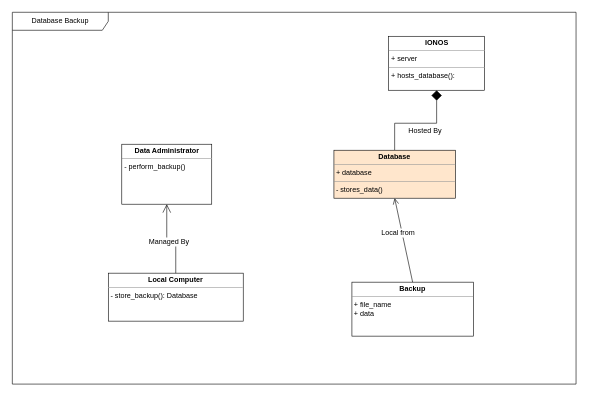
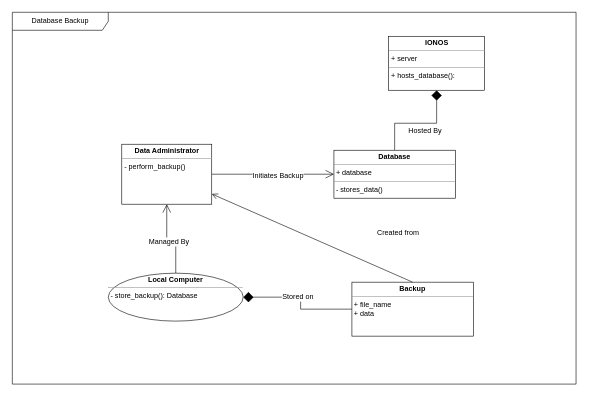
  <mxCell id="0" />
  <mxCell id="1" parent="0" />
  <mxCell id="2" value="Database Backup" style="shape=umlFrame;whiteSpace=wrap;html=1;pointerEvents=0;recursiveResize=0;container=1;collapsible=0;width=160;" vertex="1" parent="1"><mxGeometry x="20" y="20" width="940" height="620" as="geometry" /></mxCell>
  <mxCell id="3" value="&lt;p style=&quot;margin:0px;margin-top:4px;text-align:center;&quot;&gt;&lt;b&gt;IONOS&lt;/b&gt;&lt;/p&gt;&lt;hr size=&quot;1&quot;&gt;&lt;p style=&quot;margin:0px;margin-left:4px;&quot;&gt;+ server&lt;/p&gt;&lt;hr size=&quot;1&quot;&gt;&lt;p style=&quot;margin:0px;margin-left:4px;&quot;&gt;+ hosts_database():&lt;/p&gt;" style="verticalAlign=top;align=left;overflow=fill;fontSize=12;fontFamily=Helvetica;html=1;whiteSpace=wrap;arcSize=12;" vertex="1" parent="2"><mxGeometry x="627.5" y="40" width="160" height="90" as="geometry" /></mxCell>
  <mxCell id="4" style="edgeStyle=orthogonalEdgeStyle;rounded=0;orthogonalLoop=1;jettySize=auto;html=1;exitX=0.5;exitY=0;exitDx=0;exitDy=0;entryX=0.5;entryY=1;entryDx=0;entryDy=0;endArrow=diamond;endFill=1;endSize=15;arcSize=12;" edge="1" parent="2" source="6" target="3"><mxGeometry relative="1" as="geometry" /></mxCell>
  <mxCell id="5" value="Hosted By" style="edgeLabel;html=1;align=center;verticalAlign=middle;resizable=0;points=[];arcSize=12;fontSize=12;" connectable="0" vertex="1" parent="4"><mxGeometry x="0.16" y="-4" relative="1" as="geometry"><mxPoint x="-4" y="8" as="offset" /></mxGeometry></mxCell>
- <mxCell id="6" value="&lt;p style=&quot;margin:0px;margin-top:4px;text-align:center;&quot;&gt;&lt;b&gt;Database&lt;/b&gt;&lt;/p&gt;&lt;hr size=&quot;1&quot;&gt;&lt;p style=&quot;margin:0px;margin-left:4px;&quot;&gt;+ database&lt;/p&gt;&lt;hr size=&quot;1&quot;&gt;&lt;p style=&quot;margin:0px;margin-left:4px;&quot;&gt;- stores_data()&lt;/p&gt;" style="verticalAlign=top;align=left;overflow=fill;fontSize=12;fontFamily=Helvetica;html=1;whiteSpace=wrap;arcSize=12;fillColor=#ffe6cc;" vertex="1" parent="2"><mxGeometry x="536.25" y="230" width="202.5" height="80" as="geometry" /></mxCell>
+ <mxCell id="6" value="&lt;p style=&quot;margin:0px;margin-top:4px;text-align:center;&quot;&gt;&lt;b&gt;Database&lt;/b&gt;&lt;/p&gt;&lt;hr size=&quot;1&quot;&gt;&lt;p style=&quot;margin:0px;margin-left:4px;&quot;&gt;+ database&lt;/p&gt;&lt;hr size=&quot;1&quot;&gt;&lt;p style=&quot;margin:0px;margin-left:4px;&quot;&gt;- stores_data()&lt;/p&gt;" style="verticalAlign=top;align=left;overflow=fill;fontSize=12;fontFamily=Helvetica;html=1;whiteSpace=wrap;arcSize=12;" vertex="1" parent="2"><mxGeometry x="536.25" y="230" width="202.5" height="80" as="geometry" /></mxCell>
+ <mxCell id="7" style="edgeStyle=orthogonalEdgeStyle;rounded=0;orthogonalLoop=1;jettySize=auto;html=1;entryX=0;entryY=0.5;entryDx=0;entryDy=0;endArrow=open;endFill=0;arcSize=12;endSize=12;" edge="1" parent="2" source="9" target="6"><mxGeometry relative="1" as="geometry" /></mxCell>
+ <mxCell id="8" value="Initiates Backup" style="edgeLabel;html=1;align=center;verticalAlign=middle;resizable=0;points=[];arcSize=12;fontSize=12;" connectable="0" vertex="1" parent="7"><mxGeometry x="0.077" y="-1" relative="1" as="geometry"><mxPoint as="offset" /></mxGeometry></mxCell>
  <mxCell id="9" value="&lt;p style=&quot;margin:0px;margin-top:4px;text-align:center;&quot;&gt;&lt;b&gt;Data Administrator&lt;/b&gt;&lt;/p&gt;&lt;hr size=&quot;1&quot;&gt;&lt;p style=&quot;margin:0px;margin-left:4px;&quot;&gt;- perform_backup()&lt;/p&gt;" style="verticalAlign=top;align=left;overflow=fill;fontSize=12;fontFamily=Helvetica;html=1;whiteSpace=wrap;arcSize=12;" vertex="1" parent="2"><mxGeometry x="182.5" y="220" width="150" height="100" as="geometry" /></mxCell>
+ <mxCell id="10" style="edgeStyle=orthogonalEdgeStyle;rounded=0;orthogonalLoop=1;jettySize=auto;html=1;exitX=0;exitY=0.5;exitDx=0;exitDy=0;endArrow=diamond;endFill=1;endSize=15;arcSize=12;" edge="1" parent="2" source="12" target="13"><mxGeometry relative="1" as="geometry" /></mxCell>
+ <mxCell id="11" value="Stored on" style="edgeLabel;html=1;align=center;verticalAlign=middle;resizable=0;points=[];arcSize=12;fontSize=12;" connectable="0" vertex="1" parent="10"><mxGeometry x="0.107" y="-1" relative="1" as="geometry"><mxPoint as="offset" /></mxGeometry></mxCell>
  <mxCell id="12" value="&lt;p style=&quot;margin:0px;margin-top:4px;text-align:center;&quot;&gt;&lt;b&gt;Backup&lt;/b&gt;&lt;/p&gt;&lt;hr size=&quot;1&quot;&gt;&lt;p style=&quot;margin:0px;margin-left:4px;&quot;&gt;+ file_name&lt;/p&gt;&lt;p style=&quot;margin:0px;margin-left:4px;&quot;&gt;+ data&lt;/p&gt;&lt;p style=&quot;margin:0px;margin-left:4px;&quot;&gt;&lt;br&gt;&lt;/p&gt;&lt;p style=&quot;margin:0px;margin-left:4px;&quot;&gt;&lt;br&gt;&lt;/p&gt;&lt;hr size=&quot;1&quot;&gt;&lt;p style=&quot;margin:0px;margin-left:4px;&quot;&gt;&lt;br&gt;&lt;/p&gt;" style="verticalAlign=top;align=left;overflow=fill;fontSize=12;fontFamily=Helvetica;html=1;whiteSpace=wrap;arcSize=12;" vertex="1" parent="2"><mxGeometry x="566.25" y="450" width="202.5" height="90" as="geometry" /></mxCell>
- <mxCell id="13" value="&lt;p style=&quot;margin:0px;margin-top:4px;text-align:center;&quot;&gt;&lt;b&gt;Local Computer&lt;br&gt;&lt;/b&gt;&lt;/p&gt;&lt;hr size=&quot;1&quot;&gt;&lt;p style=&quot;margin:0px;margin-left:4px;&quot;&gt;- store_backup(): Database&lt;/p&gt;" style="verticalAlign=top;align=left;overflow=fill;fontSize=12;fontFamily=Helvetica;html=1;whiteSpace=wrap;arcSize=12;" vertex="1" parent="2"><mxGeometry x="160" y="435" width="225" height="80" as="geometry" /></mxCell>
+ <mxCell id="13" value="&lt;p style=&quot;margin:0px;margin-top:4px;text-align:center;&quot;&gt;&lt;b&gt;Local Computer&lt;br&gt;&lt;/b&gt;&lt;/p&gt;&lt;hr size=&quot;1&quot;&gt;&lt;p style=&quot;margin:0px;margin-left:4px;&quot;&gt;- store_backup(): Database&lt;/p&gt;" style="ellipse;verticalAlign=top;align=left;overflow=fill;fontSize=12;fontFamily=Helvetica;html=1;whiteSpace=wrap;arcSize=12;" vertex="1" parent="2"><mxGeometry x="160" y="435" width="225" height="80" as="geometry" /></mxCell>
  <mxCell id="14" style="edgeStyle=orthogonalEdgeStyle;rounded=0;orthogonalLoop=1;jettySize=auto;html=1;exitX=0.5;exitY=0;exitDx=0;exitDy=0;entryX=0.5;entryY=1;entryDx=0;entryDy=0;endArrow=open;endFill=0;strokeWidth=1;endSize=12;" edge="1" parent="2" source="13" target="9"><mxGeometry relative="1" as="geometry" /></mxCell>
  <mxCell id="15" value="Managed By" style="edgeLabel;html=1;align=center;verticalAlign=middle;resizable=0;points=[];fontSize=12;" connectable="0" vertex="1" parent="14"><mxGeometry x="0.009" relative="1" as="geometry"><mxPoint x="1" as="offset" /></mxGeometry></mxCell>
- <mxCell id="16" value="" style="endArrow=open;startArrow=none;endFill=0;startFill=0;endSize=8;html=1;verticalAlign=bottom;labelBackgroundColor=none;strokeWidth=1;rounded=0;entryX=0.5;entryY=1;entryDx=0;entryDy=0;exitX=0.5;exitY=0;exitDx=0;exitDy=0;" edge="1" parent="2" source="12" target="6"><mxGeometry width="160" relative="1" as="geometry"><mxPoint x="411" y="367" as="sourcePoint" /><mxPoint x="571" y="367" as="targetPoint" /></mxGeometry></mxCell>
- <mxCell id="17" value="Local from" style="edgeLabel;html=1;align=center;verticalAlign=middle;resizable=0;points=[];arcSize=12;fontSize=12;" connectable="0" vertex="1" parent="2"><mxGeometry x="642" y="367.0" as="geometry" /></mxCell>
+ <mxCell id="16" value="" style="endArrow=open;startArrow=none;endFill=0;startFill=0;endSize=8;html=1;verticalAlign=bottom;labelBackgroundColor=none;strokeWidth=1;rounded=0;exitX=0.5;exitY=0;exitDx=0;exitDy=0;" edge="1" parent="2" source="12" target="9"><mxGeometry width="160" relative="1" as="geometry"><mxPoint x="411" y="367" as="sourcePoint" /><mxPoint x="571" y="367" as="targetPoint" /></mxGeometry></mxCell>
+ <mxCell id="17" value="Created from" style="edgeLabel;html=1;align=center;verticalAlign=middle;resizable=0;points=[];arcSize=12;fontSize=12;" connectable="0" vertex="1" parent="2"><mxGeometry x="642" y="367.0" as="geometry" /></mxCell>
